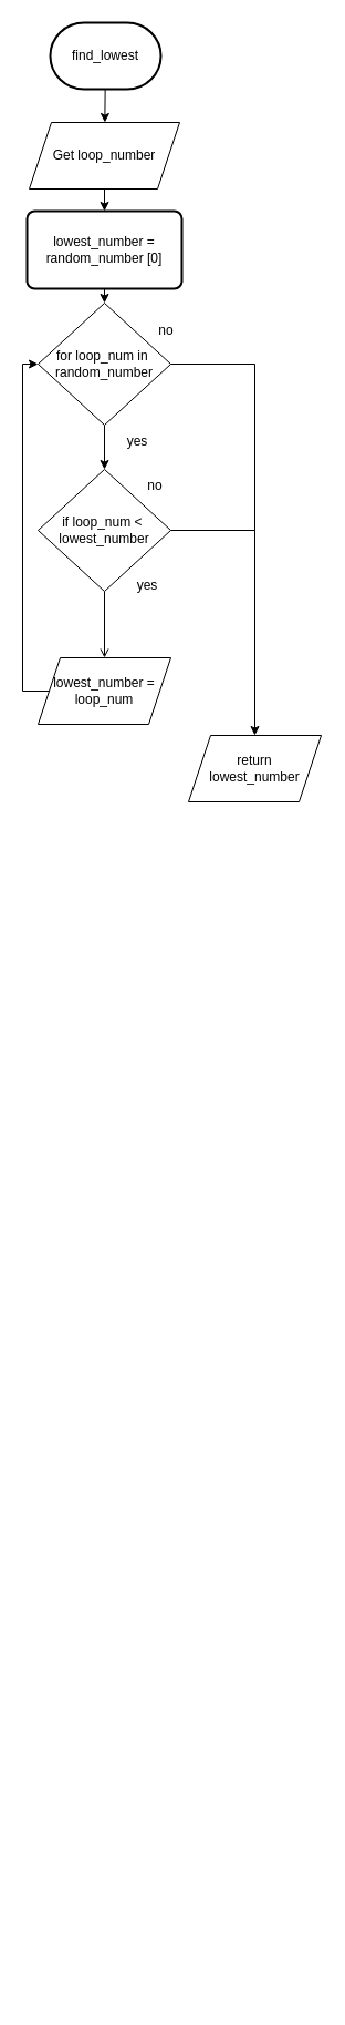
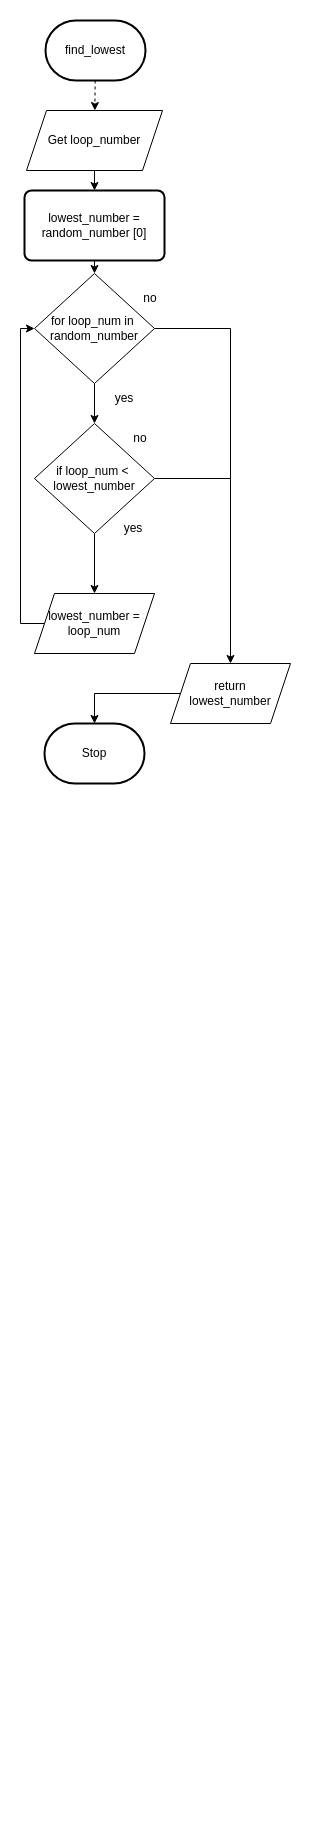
  <mxCell id="0" />
  <mxCell id="1" parent="0" />
  <mxCell id="2" style="edgeStyle=none;html=1;exitX=0;exitY=0.5;exitDx=0;exitDy=0;entryX=0;entryY=0.5;entryDx=0;entryDy=0;entryPerimeter=0;rounded=0;" parent="1" edge="1"><mxGeometry relative="1" as="geometry"><Array as="points"><mxPoint x="30" y="1805" /><mxPoint x="30" y="1485" /></Array><mxPoint x="56" y="1485" as="targetPoint" /></mxGeometry></mxCell>
- <mxCell id="3" value="" style="edgeStyle=none;html=1;" parent="1" source="4" target="14" edge="1"><mxGeometry relative="1" as="geometry" /></mxCell>
+ <mxCell id="3" value="" style="edgeStyle=none;html=1;dashed=1;" parent="1" source="4" target="14" edge="1"><mxGeometry relative="1" as="geometry" /></mxCell>
  <mxCell id="4" value="find_lowest" style="strokeWidth=2;html=1;shape=mxgraph.flowchart.terminator;whiteSpace=wrap;" parent="1" vertex="1"><mxGeometry x="45" y="20" width="100" height="60" as="geometry" /></mxCell>
+ <mxCell id="5" value="Stop" style="strokeWidth=2;html=1;shape=mxgraph.flowchart.terminator;whiteSpace=wrap;rounded=1;" parent="1" vertex="1"><mxGeometry x="44" y="723" width="100" height="60" as="geometry" /></mxCell>
  <mxCell id="6" value="" style="edgeStyle=none;html=1;" parent="1" target="17" edge="1"><mxGeometry relative="1" as="geometry"><mxPoint x="94" y="383" as="sourcePoint" /></mxGeometry></mxCell>
  <mxCell id="7" style="edgeStyle=none;html=1;entryX=0.5;entryY=0;entryDx=0;entryDy=0;endArrow=classic;endFill=1;rounded=0;" parent="1" target="21" edge="1"><mxGeometry relative="1" as="geometry"><Array as="points"><mxPoint x="230" y="328" /></Array><mxPoint x="154" y="328" as="sourcePoint" /></mxGeometry></mxCell>
  <mxCell id="8" value="for loop_num in&amp;nbsp;&lt;br&gt;random_number" style="rhombus;whiteSpace=wrap;html=1;" parent="1" vertex="1"><mxGeometry x="34" y="273" width="120" height="110" as="geometry" /></mxCell>
  <mxCell id="9" style="edgeStyle=none;html=1;entryX=0;entryY=0.5;entryDx=0;entryDy=0;rounded=0;exitX=0;exitY=0.5;exitDx=0;exitDy=0;" parent="1" source="12" edge="1"><mxGeometry relative="1" as="geometry"><Array as="points"><mxPoint x="20" y="623" /><mxPoint x="20" y="328" /></Array><mxPoint x="34" y="328" as="targetPoint" /></mxGeometry></mxCell>
  <mxCell id="10" value="yes" style="text;html=1;strokeColor=none;fillColor=none;align=center;verticalAlign=middle;whiteSpace=wrap;rounded=0;" parent="1" vertex="1"><mxGeometry x="94" y="383" width="60" height="30" as="geometry" /></mxCell>
  <mxCell id="11" value="no" style="text;html=1;strokeColor=none;fillColor=none;align=center;verticalAlign=middle;whiteSpace=wrap;rounded=0;" parent="1" vertex="1"><mxGeometry x="120" y="283" width="60" height="30" as="geometry" /></mxCell>
  <mxCell id="12" value="lowest_number =&lt;br&gt;loop_num" style="shape=parallelogram;perimeter=parallelogramPerimeter;whiteSpace=wrap;html=1;fixedSize=1;" parent="1" vertex="1"><mxGeometry x="34" y="593" width="120" height="60" as="geometry" /></mxCell>
  <mxCell id="13" style="edgeStyle=none;html=1;exitX=0.5;exitY=1;exitDx=0;exitDy=0;entryX=0.5;entryY=0;entryDx=0;entryDy=0;" parent="1" source="14" edge="1"><mxGeometry relative="1" as="geometry"><mxPoint x="94" y="190" as="targetPoint" /></mxGeometry></mxCell>
  <mxCell id="14" value="Get loop_number" style="shape=parallelogram;perimeter=parallelogramPerimeter;whiteSpace=wrap;html=1;fixedSize=1;" parent="1" vertex="1"><mxGeometry x="26" y="110" width="136" height="60" as="geometry" /></mxCell>
- <mxCell id="15" style="edgeStyle=none;html=1;entryX=0.5;entryY=0;entryDx=0;entryDy=0;endArrow=open;" parent="1" source="17" target="12" edge="1"><mxGeometry relative="1" as="geometry" /></mxCell>
+ <mxCell id="15" style="edgeStyle=none;html=1;entryX=0.5;entryY=0;entryDx=0;entryDy=0;" parent="1" source="17" target="12" edge="1"><mxGeometry relative="1" as="geometry" /></mxCell>
  <mxCell id="16" style="edgeStyle=none;html=1;endArrow=none;endFill=0;" parent="1" source="17" edge="1"><mxGeometry relative="1" as="geometry"><mxPoint x="230" y="478" as="targetPoint" /></mxGeometry></mxCell>
  <mxCell id="17" value="if loop_num &amp;lt;&amp;nbsp;&lt;br&gt;lowest_number" style="rhombus;whiteSpace=wrap;html=1;" parent="1" vertex="1"><mxGeometry x="34" y="423" width="120" height="110" as="geometry" /></mxCell>
  <mxCell id="18" value="no" style="text;html=1;strokeColor=none;fillColor=none;align=center;verticalAlign=middle;whiteSpace=wrap;rounded=0;" parent="1" vertex="1"><mxGeometry x="110" y="423" width="60" height="30" as="geometry" /></mxCell>
  <mxCell id="19" value="yes" style="text;html=1;strokeColor=none;fillColor=none;align=center;verticalAlign=middle;whiteSpace=wrap;rounded=0;" parent="1" vertex="1"><mxGeometry x="103" y="513" width="60" height="30" as="geometry" /></mxCell>
+ <mxCell id="20" style="edgeStyle=none;rounded=0;html=1;entryX=0.5;entryY=0;entryDx=0;entryDy=0;entryPerimeter=0;endArrow=classic;endFill=1;" parent="1" source="21" target="5" edge="1"><mxGeometry relative="1" as="geometry"><Array as="points"><mxPoint x="94" y="693" /></Array></mxGeometry></mxCell>
  <mxCell id="21" value="return&lt;br&gt;lowest_number" style="shape=parallelogram;perimeter=parallelogramPerimeter;whiteSpace=wrap;html=1;fixedSize=1;" parent="1" vertex="1"><mxGeometry x="170" y="663" width="120" height="60" as="geometry" /></mxCell>
  <mxCell id="22" style="edgeStyle=none;html=1;exitX=0.5;exitY=1;exitDx=0;exitDy=0;entryX=0.5;entryY=0;entryDx=0;entryDy=0;" parent="1" target="8" edge="1"><mxGeometry relative="1" as="geometry"><mxPoint x="94" y="250" as="sourcePoint" /></mxGeometry></mxCell>
  <mxCell id="23" value="&lt;span&gt;lowest_number = random_number [0]&lt;/span&gt;" style="rounded=1;whiteSpace=wrap;html=1;absoluteArcSize=1;arcSize=14;strokeWidth=2;" vertex="1" parent="1"><mxGeometry x="24" y="190" width="140" height="70" as="geometry" /></mxCell>
